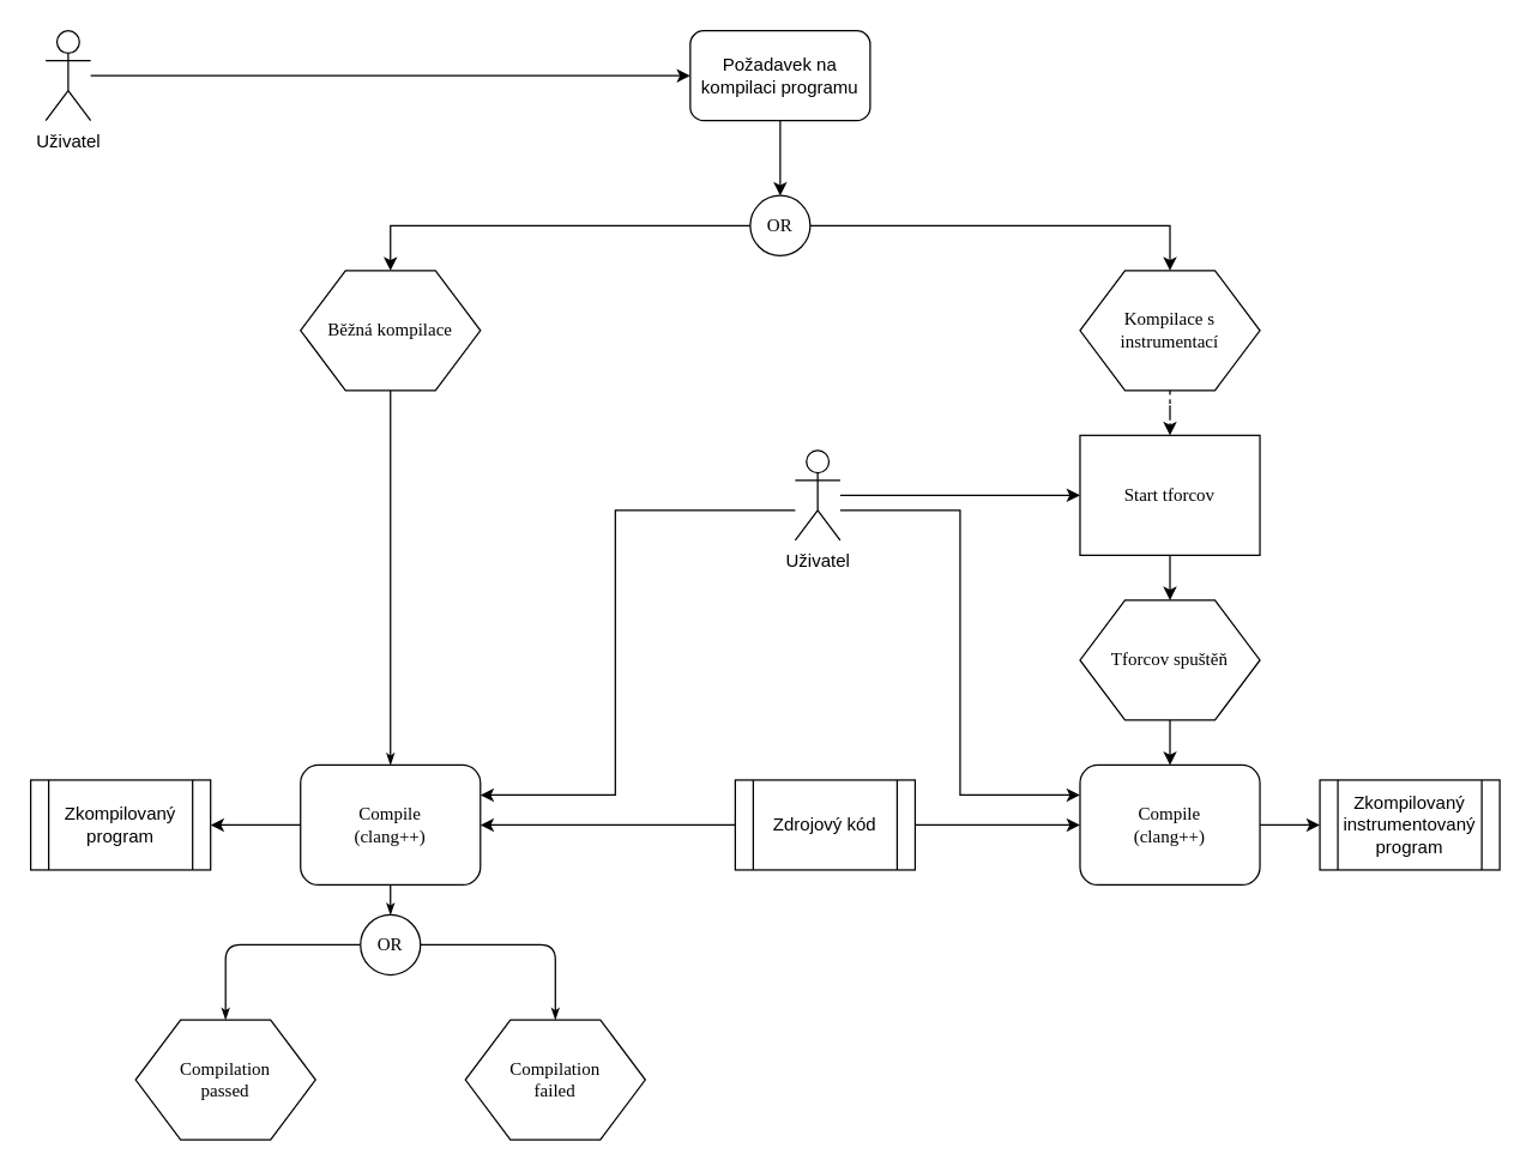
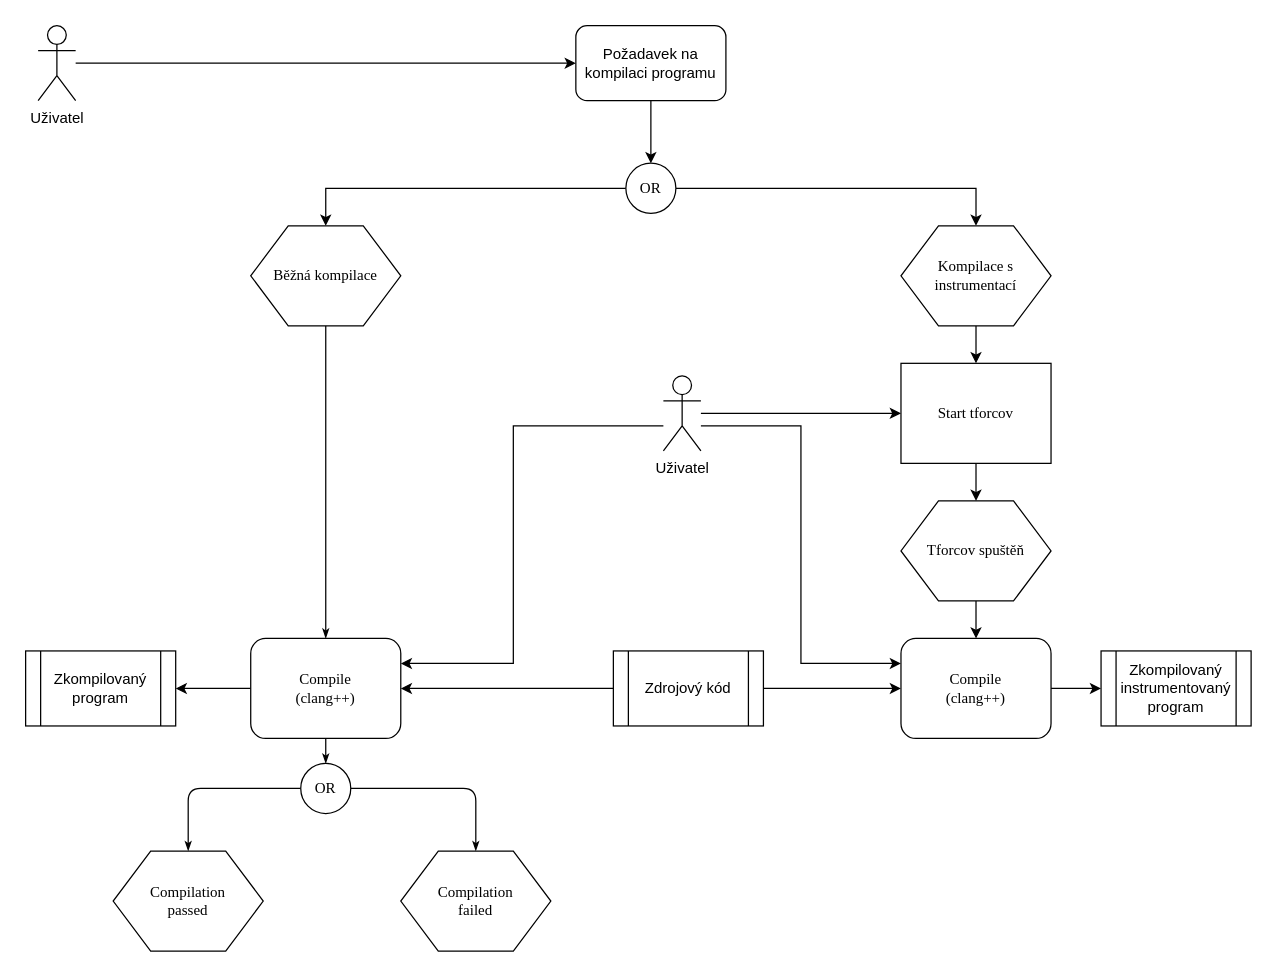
  <mxCell id="0" />
  <mxCell id="1" parent="0" />
  <mxCell id="2" style="edgeStyle=orthogonalEdgeStyle;rounded=1;html=1;labelBackgroundColor=none;startArrow=none;startFill=0;startSize=5;endArrow=classicThin;endFill=1;endSize=5;jettySize=auto;orthogonalLoop=1;strokeWidth=1;fontFamily=Verdana;fontSize=8" parent="1" source="3" target="6" edge="1"><mxGeometry relative="1" as="geometry" /></mxCell>
  <mxCell id="3" value="Běžná kompilace" style="shape=hexagon;perimeter=hexagonPerimeter;whiteSpace=wrap;html=1;rounded=0;shadow=0;labelBackgroundColor=none;strokeWidth=1;fontFamily=Verdana;fontSize=12;align=center;" parent="1" vertex="1"><mxGeometry x="200" y="180" width="120" height="80" as="geometry" /></mxCell>
  <mxCell id="4" style="edgeStyle=orthogonalEdgeStyle;rounded=1;html=1;labelBackgroundColor=none;startArrow=none;startFill=0;startSize=5;endArrow=classicThin;endFill=1;endSize=5;jettySize=auto;orthogonalLoop=1;strokeWidth=1;fontFamily=Verdana;fontSize=8" parent="1" source="6" target="9" edge="1"><mxGeometry relative="1" as="geometry" /></mxCell>
  <mxCell id="5" style="edgeStyle=orthogonalEdgeStyle;rounded=0;orthogonalLoop=1;jettySize=auto;html=1;" edge="1" parent="1" source="6" target="23"><mxGeometry relative="1" as="geometry" /></mxCell>
  <mxCell id="6" value="Compile&lt;br&gt;(clang++)" style="rounded=1;whiteSpace=wrap;html=1;shadow=0;labelBackgroundColor=none;strokeWidth=1;fontFamily=Verdana;fontSize=12;align=center;" parent="1" vertex="1"><mxGeometry x="200" y="510" width="120" height="80" as="geometry" /></mxCell>
  <mxCell id="7" style="edgeStyle=orthogonalEdgeStyle;rounded=1;html=1;labelBackgroundColor=none;startArrow=none;startFill=0;startSize=5;endArrow=classicThin;endFill=1;endSize=5;jettySize=auto;orthogonalLoop=1;strokeWidth=1;fontFamily=Verdana;fontSize=8" parent="1" source="9" target="11" edge="1"><mxGeometry relative="1" as="geometry" /></mxCell>
  <mxCell id="8" style="edgeStyle=orthogonalEdgeStyle;rounded=1;html=1;labelBackgroundColor=none;startArrow=none;startFill=0;startSize=5;endArrow=classicThin;endFill=1;endSize=5;jettySize=auto;orthogonalLoop=1;strokeWidth=1;fontFamily=Verdana;fontSize=8" parent="1" source="9" target="10" edge="1"><mxGeometry relative="1" as="geometry" /></mxCell>
  <mxCell id="9" value="OR" style="ellipse;whiteSpace=wrap;html=1;rounded=1;shadow=0;labelBackgroundColor=none;strokeWidth=1;fontFamily=Verdana;fontSize=12;align=center;" parent="1" vertex="1"><mxGeometry x="240" y="610" width="40" height="40" as="geometry" /></mxCell>
  <mxCell id="10" value="Compilation&lt;br&gt;passed" style="shape=hexagon;perimeter=hexagonPerimeter;whiteSpace=wrap;html=1;rounded=0;shadow=0;labelBackgroundColor=none;strokeWidth=1;fontFamily=Verdana;fontSize=12;align=center;" parent="1" vertex="1"><mxGeometry x="90" y="680" width="120" height="80" as="geometry" /></mxCell>
- <mxCell id="11" value="Compilation&lt;br&gt;failed" style="shape=hexagon;perimeter=hexagonPerimeter;whiteSpace=wrap;html=1;rounded=0;shadow=0;labelBackgroundColor=none;strokeWidth=1;fontFamily=Verdana;fontSize=12;align=center;" parent="1" vertex="1"><mxGeometry x="310" y="680" width="120" height="80" as="geometry" /></mxCell>
+ <mxCell id="11" value="Compilation&lt;br&gt;failed" style="shape=hexagon;perimeter=hexagonPerimeter;whiteSpace=wrap;html=1;rounded=0;shadow=0;labelBackgroundColor=none;strokeWidth=1;fontFamily=Verdana;fontSize=12;align=center;" parent="1" vertex="1"><mxGeometry x="320" y="680" width="120" height="80" as="geometry" /></mxCell>
  <mxCell id="12" style="edgeStyle=orthogonalEdgeStyle;rounded=0;orthogonalLoop=1;jettySize=auto;html=1;" edge="1" parent="1" source="14" target="6"><mxGeometry relative="1" as="geometry" /></mxCell>
  <mxCell id="13" style="edgeStyle=orthogonalEdgeStyle;rounded=0;orthogonalLoop=1;jettySize=auto;html=1;" edge="1" parent="1" source="14" target="32"><mxGeometry relative="1" as="geometry" /></mxCell>
  <mxCell id="14" value="Zdrojový kód" style="shape=process;whiteSpace=wrap;html=1;backgroundOutline=1;" vertex="1" parent="1"><mxGeometry x="490" y="520" width="120" height="60" as="geometry" /></mxCell>
  <mxCell id="15" style="edgeStyle=orthogonalEdgeStyle;rounded=0;orthogonalLoop=1;jettySize=auto;html=1;" edge="1" parent="1" source="18" target="6"><mxGeometry relative="1" as="geometry"><Array as="points"><mxPoint x="410" y="340" /><mxPoint x="410" y="530" /></Array></mxGeometry></mxCell>
  <mxCell id="16" style="edgeStyle=orthogonalEdgeStyle;rounded=0;orthogonalLoop=1;jettySize=auto;html=1;" edge="1" parent="1" source="18" target="30"><mxGeometry relative="1" as="geometry" /></mxCell>
  <mxCell id="17" style="edgeStyle=orthogonalEdgeStyle;rounded=0;orthogonalLoop=1;jettySize=auto;html=1;" edge="1" parent="1" source="18" target="32"><mxGeometry relative="1" as="geometry"><Array as="points"><mxPoint x="640" y="340" /><mxPoint x="640" y="530" /></Array></mxGeometry></mxCell>
  <mxCell id="18" value="Uživatel" style="shape=umlActor;verticalLabelPosition=bottom;verticalAlign=top;html=1;outlineConnect=0;" vertex="1" parent="1"><mxGeometry x="530" y="300" width="30" height="60" as="geometry" /></mxCell>
  <mxCell id="19" style="edgeStyle=orthogonalEdgeStyle;rounded=0;orthogonalLoop=1;jettySize=auto;html=1;" edge="1" parent="1" source="20" target="26"><mxGeometry relative="1" as="geometry" /></mxCell>
  <mxCell id="20" value="Požadavek na kompilaci programu" style="rounded=1;whiteSpace=wrap;html=1;" vertex="1" parent="1"><mxGeometry x="460" y="20" width="120" height="60" as="geometry" /></mxCell>
  <mxCell id="21" style="edgeStyle=orthogonalEdgeStyle;rounded=0;orthogonalLoop=1;jettySize=auto;html=1;" edge="1" parent="1" source="22" target="20"><mxGeometry relative="1" as="geometry" /></mxCell>
  <mxCell id="22" value="Uživatel" style="shape=umlActor;verticalLabelPosition=bottom;verticalAlign=top;html=1;outlineConnect=0;" vertex="1" parent="1"><mxGeometry x="30" y="20" width="30" height="60" as="geometry" /></mxCell>
  <mxCell id="23" value="Zkompilovaný program" style="shape=process;whiteSpace=wrap;html=1;backgroundOutline=1;" vertex="1" parent="1"><mxGeometry x="20" y="520" width="120" height="60" as="geometry" /></mxCell>
  <mxCell id="24" style="edgeStyle=orthogonalEdgeStyle;rounded=0;orthogonalLoop=1;jettySize=auto;html=1;" edge="1" parent="1" source="26" target="3"><mxGeometry relative="1" as="geometry" /></mxCell>
  <mxCell id="25" style="edgeStyle=orthogonalEdgeStyle;rounded=0;orthogonalLoop=1;jettySize=auto;html=1;" edge="1" parent="1" source="26" target="28"><mxGeometry relative="1" as="geometry" /></mxCell>
  <mxCell id="26" value="OR" style="ellipse;whiteSpace=wrap;html=1;rounded=1;shadow=0;labelBackgroundColor=none;strokeWidth=1;fontFamily=Verdana;fontSize=12;align=center;" vertex="1" parent="1"><mxGeometry x="500" y="130" width="40" height="40" as="geometry" /></mxCell>
- <mxCell id="27" style="edgeStyle=orthogonalEdgeStyle;rounded=0;orthogonalLoop=1;jettySize=auto;html=1;dashed=1;" edge="1" parent="1" source="28" target="30"><mxGeometry relative="1" as="geometry" /></mxCell>
+ <mxCell id="27" style="edgeStyle=orthogonalEdgeStyle;rounded=0;orthogonalLoop=1;jettySize=auto;html=1;" edge="1" parent="1" source="28" target="30"><mxGeometry relative="1" as="geometry" /></mxCell>
  <mxCell id="28" value="Kompilace s instrumentací" style="shape=hexagon;perimeter=hexagonPerimeter;whiteSpace=wrap;html=1;rounded=0;shadow=0;labelBackgroundColor=none;strokeWidth=1;fontFamily=Verdana;fontSize=12;align=center;" vertex="1" parent="1"><mxGeometry x="720" y="180" width="120" height="80" as="geometry" /></mxCell>
  <mxCell id="29" style="edgeStyle=orthogonalEdgeStyle;rounded=0;orthogonalLoop=1;jettySize=auto;html=1;" edge="1" parent="1" source="30" target="35"><mxGeometry relative="1" as="geometry" /></mxCell>
  <mxCell id="30" value="Start tforcov" style="whiteSpace=wrap;html=1;shadow=0;labelBackgroundColor=none;strokeWidth=1;fontFamily=Verdana;fontSize=12;align=center;rounded=0;" vertex="1" parent="1"><mxGeometry x="720" y="290" width="120" height="80" as="geometry" /></mxCell>
  <mxCell id="31" style="edgeStyle=orthogonalEdgeStyle;rounded=0;orthogonalLoop=1;jettySize=auto;html=1;" edge="1" parent="1" source="32" target="33"><mxGeometry relative="1" as="geometry" /></mxCell>
  <mxCell id="32" value="Compile&lt;br&gt;(clang++)" style="rounded=1;whiteSpace=wrap;html=1;shadow=0;labelBackgroundColor=none;strokeWidth=1;fontFamily=Verdana;fontSize=12;align=center;" vertex="1" parent="1"><mxGeometry x="720" y="510" width="120" height="80" as="geometry" /></mxCell>
  <mxCell id="33" value="Zkompilovaný instrumentovaný program" style="shape=process;whiteSpace=wrap;html=1;backgroundOutline=1;" vertex="1" parent="1"><mxGeometry x="880" y="520" width="120" height="60" as="geometry" /></mxCell>
  <mxCell id="34" style="edgeStyle=orthogonalEdgeStyle;rounded=0;orthogonalLoop=1;jettySize=auto;html=1;" edge="1" parent="1" source="35" target="32"><mxGeometry relative="1" as="geometry" /></mxCell>
  <mxCell id="35" value="Tforcov spuštěň" style="shape=hexagon;perimeter=hexagonPerimeter;whiteSpace=wrap;html=1;rounded=0;shadow=0;labelBackgroundColor=none;strokeWidth=1;fontFamily=Verdana;fontSize=12;align=center;" vertex="1" parent="1"><mxGeometry x="720" y="400" width="120" height="80" as="geometry" /></mxCell>
